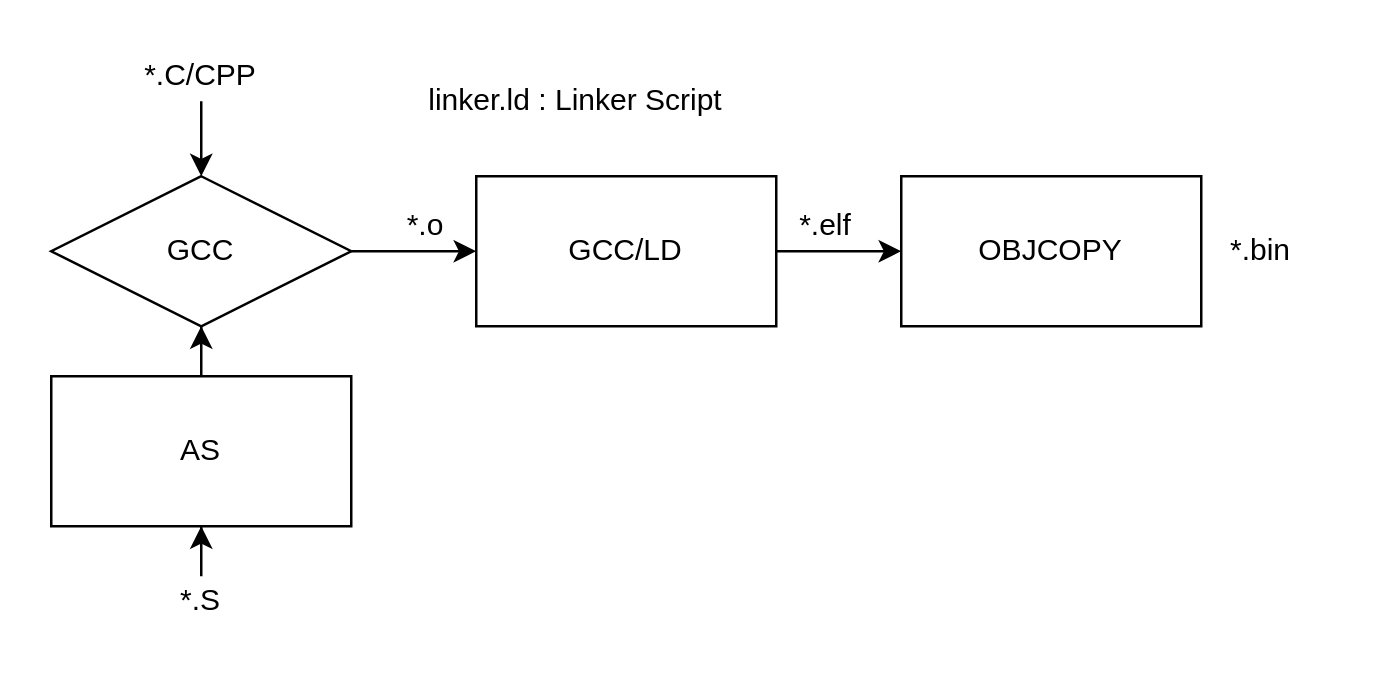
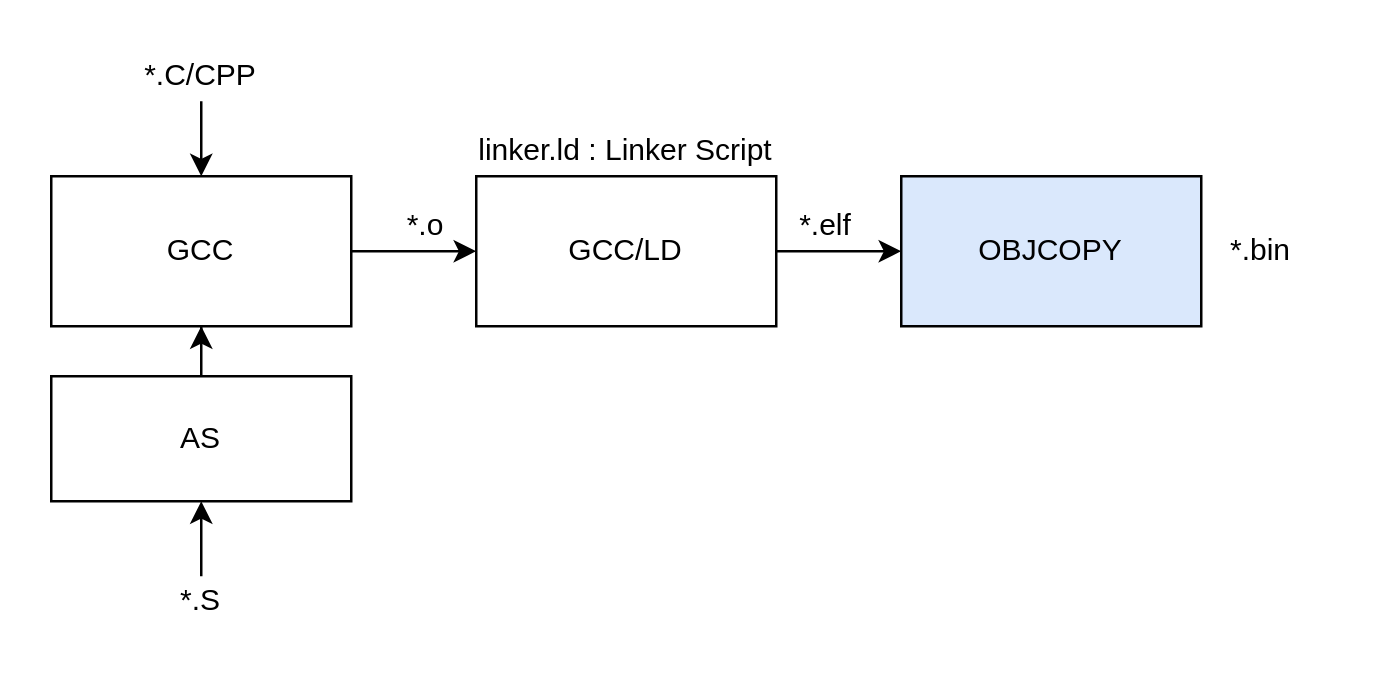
  <mxCell id="0" />
  <mxCell id="1" parent="0" />
  <mxCell id="2" style="edgeStyle=orthogonalEdgeStyle;rounded=0;orthogonalLoop=1;jettySize=auto;html=1;" edge="1" parent="1" source="3"><mxGeometry relative="1" as="geometry"><mxPoint x="190" y="100" as="targetPoint" /></mxGeometry></mxCell>
- <mxCell id="3" value="GCC" style="rhombus;whiteSpace=wrap;html=1;" vertex="1" parent="1"><mxGeometry x="20" y="70" width="120" height="60" as="geometry" /></mxCell>
+ <mxCell id="3" value="GCC" style="rounded=0;whiteSpace=wrap;html=1;" vertex="1" parent="1"><mxGeometry x="20" y="70" width="120" height="60" as="geometry" /></mxCell>
  <mxCell id="4" value="" style="edgeStyle=orthogonalEdgeStyle;rounded=0;orthogonalLoop=1;jettySize=auto;html=1;" edge="1" parent="1" source="5" target="6"><mxGeometry relative="1" as="geometry" /></mxCell>
  <mxCell id="5" value="GCC/LD" style="rounded=0;whiteSpace=wrap;html=1;" vertex="1" parent="1"><mxGeometry x="190" y="70" width="120" height="60" as="geometry" /></mxCell>
- <mxCell id="6" value="OBJCOPY" style="rounded=0;whiteSpace=wrap;html=1;" vertex="1" parent="1"><mxGeometry x="360" y="70" width="120" height="60" as="geometry" /></mxCell>
+ <mxCell id="6" value="OBJCOPY" style="rounded=0;whiteSpace=wrap;html=1;fillColor=#dae8fc;" vertex="1" parent="1"><mxGeometry x="360" y="70" width="120" height="60" as="geometry" /></mxCell>
  <mxCell id="7" style="edgeStyle=orthogonalEdgeStyle;rounded=0;orthogonalLoop=1;jettySize=auto;html=1;" edge="1" parent="1" source="8" target="3"><mxGeometry relative="1" as="geometry" /></mxCell>
- <mxCell id="8" value="AS" style="rounded=0;whiteSpace=wrap;html=1;" vertex="1" parent="1"><mxGeometry x="20" y="150" width="120" height="60" as="geometry" /></mxCell>
+ <mxCell id="8" value="AS" style="rounded=0;whiteSpace=wrap;html=1;" vertex="1" parent="1"><mxGeometry x="20" y="150" width="120" height="50" as="geometry" /></mxCell>
  <mxCell id="9" value="" style="edgeStyle=orthogonalEdgeStyle;rounded=0;orthogonalLoop=1;jettySize=auto;html=1;" edge="1" parent="1" source="10" target="3"><mxGeometry relative="1" as="geometry" /></mxCell>
  <mxCell id="10" value="*.C/CPP" style="text;strokeColor=none;align=center;fillColor=none;html=1;verticalAlign=middle;whiteSpace=wrap;rounded=0;" vertex="1" parent="1"><mxGeometry x="50" y="20" width="60" height="20" as="geometry" /></mxCell>
  <mxCell id="11" value="" style="edgeStyle=orthogonalEdgeStyle;rounded=0;orthogonalLoop=1;jettySize=auto;html=1;" edge="1" parent="1" source="12" target="8"><mxGeometry relative="1" as="geometry" /></mxCell>
  <mxCell id="12" value="*.S" style="text;strokeColor=none;align=center;fillColor=none;html=1;verticalAlign=middle;whiteSpace=wrap;rounded=0;" vertex="1" parent="1"><mxGeometry x="50" y="230" width="60" height="20" as="geometry" /></mxCell>
  <mxCell id="13" value="*.o" style="text;strokeColor=none;align=center;fillColor=none;html=1;verticalAlign=middle;whiteSpace=wrap;rounded=0;" vertex="1" parent="1"><mxGeometry x="140" y="80" width="60" height="20" as="geometry" /></mxCell>
- <mxCell id="14" value="linker.ld : Linker Script" style="text;strokeColor=none;align=center;fillColor=none;html=1;verticalAlign=middle;whiteSpace=wrap;rounded=0;" vertex="1" parent="1"><mxGeometry x="170" y="30" width="120" height="20" as="geometry" /></mxCell>
+ <mxCell id="14" value="linker.ld : Linker Script" style="text;strokeColor=none;align=center;fillColor=none;html=1;verticalAlign=middle;whiteSpace=wrap;rounded=0;" vertex="1" parent="1"><mxGeometry x="190" y="50" width="120" height="20" as="geometry" /></mxCell>
  <mxCell id="15" value="*.elf" style="text;strokeColor=none;align=center;fillColor=none;html=1;verticalAlign=middle;whiteSpace=wrap;rounded=0;" vertex="1" parent="1"><mxGeometry x="300" y="80" width="60" height="20" as="geometry" /></mxCell>
  <mxCell id="16" value="*.bin" style="text;strokeColor=none;align=center;fillColor=none;html=1;verticalAlign=middle;whiteSpace=wrap;rounded=0;" vertex="1" parent="1"><mxGeometry x="474" y="90" width="60" height="20" as="geometry" /></mxCell>
